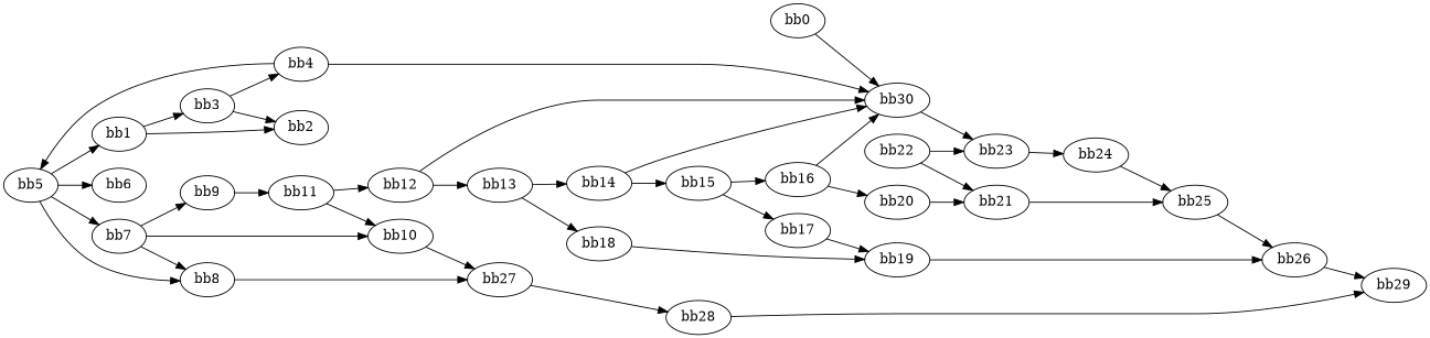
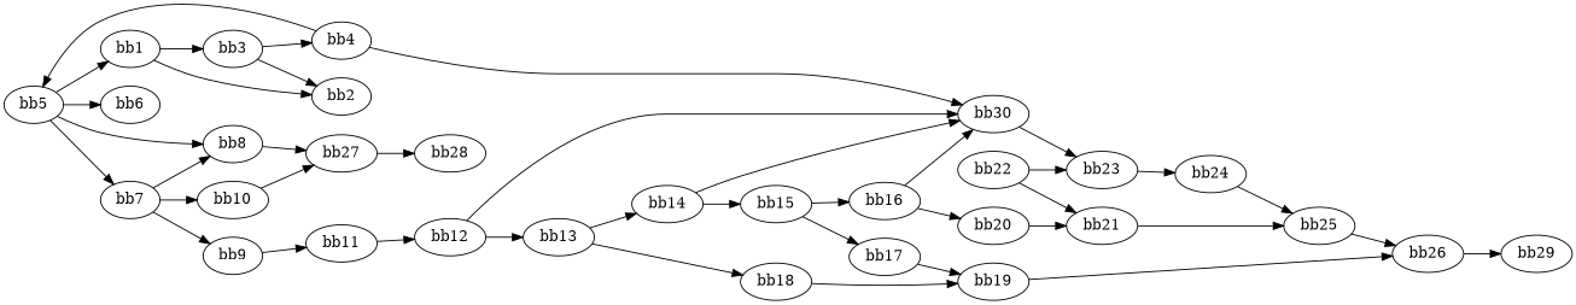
  digraph {
    rankdir=LR
-   n1 [label="bb0\l"]
    n2 [label="bb30\l"]
    n3 [label="bb1\l"]
    n4 [label="bb2\l"]
    n5 [label="bb3\l"]
    n6 [label="bb23\l"]
    n7 [label="bb4\l"]
    n8 [label="bb28\l"]
    n9 [label="bb29\l"]
    n10 [label="bb5\l"]
    n11 [label="bb6\l"]
    n12 [label="bb7\l"]
    n13 [label="bb8\l"]
    n14 [label="bb9\l"]
    n15 [label="bb10\l"]
    n16 [label="bb27\l"]
    n17 [label="bb11\l"]
    n18 [label="bb12\l"]
    n19 [label="bb13\l"]
    n20 [label="bb14\l"]
    n21 [label="bb18\l"]
    n22 [label="bb15\l"]
    n23 [label="bb19\l"]
    n24 [label="bb16\l"]
    n25 [label="bb17\l"]
    n26 [label="bb20\l"]
    n27 [label="bb21\l"]
    n28 [label="bb26\l"]
    n29 [label="bb25\l"]
    n30 [label="bb22\l"]
    n31 [label="bb24\l"]
-   n1 -> n2
    n2 -> n6
    n3 -> n4
    n3 -> n5
    n5 -> n4
    n5 -> n7
    n6 -> n31
    n7 -> n2
    n7 -> n10
-   n8 -> n9
    n10 -> n3
    n10 -> n11
    n10 -> n12
    n10 -> n13
    n12 -> n13
    n12 -> n14
    n12 -> n15
    n13 -> n16
    n14 -> n17
    n15 -> n16
    n16 -> n8
-   n17 -> n15
    n17 -> n18
    n18 -> n2
    n18 -> n19
    n19 -> n20
    n19 -> n21
    n20 -> n2
    n20 -> n22
    n21 -> n23
    n22 -> n24
    n22 -> n25
    n23 -> n28
    n24 -> n2
    n24 -> n26
    n25 -> n23
    n26 -> n27
    n27 -> n29
    n28 -> n9
    n29 -> n28
    n30 -> n6
    n30 -> n27
    n31 -> n29
  }
